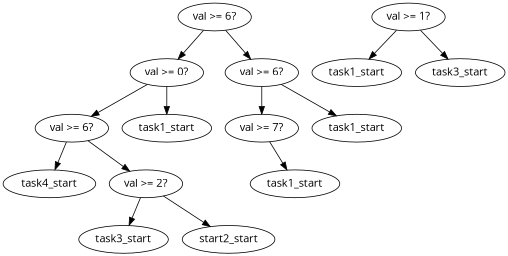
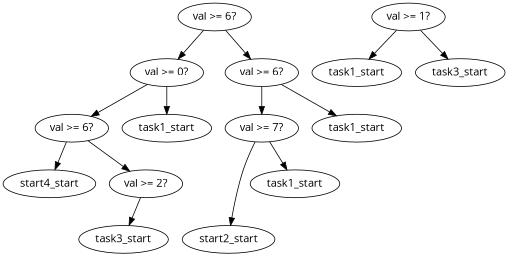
  digraph {
    fontname="Open Sans"
    node [fontname="Open Sans"]
    edge [fontname="Open Sans"]
    n1 [label="val >= 6?"]
    n2 [label="val >= 0?"]
    n3 [label="val >= 6?"]
    n4 [label="val >= 6?"]
    n5 [label=task1_start]
    n6 [label="val >= 7?"]
    n7 [label=task1_start]
-   n8 [label=task4_start]
+   n8 [label=start4_start]
    n9 [label="val >= 2?"]
    n10 [label=task3_start]
    n11 [label=start2_start]
    n12 [label=task1_start]
    n13 [label="val >= 1?"]
    n14 [label=task1_start]
    n15 [label=task3_start]
    n1 -> n2
    n1 -> n3
    n2 -> n4
    n2 -> n5
    n3 -> n6
    n3 -> n7
    n4 -> n8
    n4 -> n9
    n6 -> n12
    n9 -> n10
-   n9 -> n11
+   n6 -> n11
    n13 -> n14
    n13 -> n15
  }
